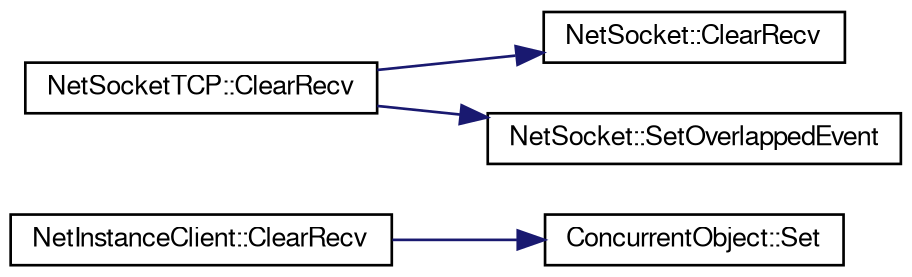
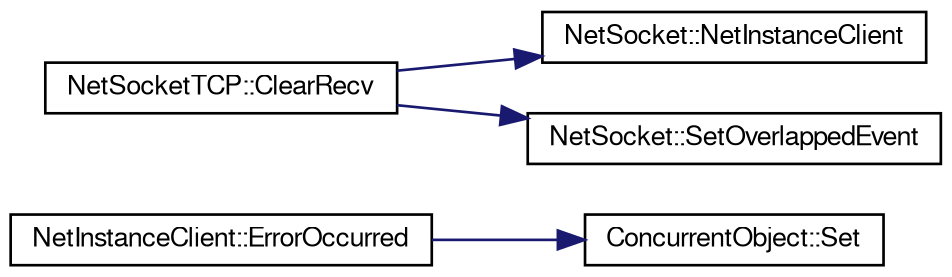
  digraph {
    rankdir=LR
    node [color=black fillcolor=white fontname=FreeSans fontsize=10 shape=record style=filled]
    edge [color=midnightblue fontname=FreeSans fontsize=10 labelfontname=FreeSans labelfontsize=10 style=solid]
-   n1 [height=0.2 label="NetInstanceClient::ClearRecv" width=0.4]
+   n1 [height=0.2 label="NetInstanceClient::ErrorOccurred" width=0.4]
    n2 [height=0.2 label="ConcurrentObject::Set" width=0.4]
    n3 [height=0.2 label="NetSocketTCP::ClearRecv" width=0.4]
-   n4 [height=0.2 label="NetSocket::ClearRecv" width=0.4]
+   n4 [height=0.2 label="NetSocket::NetInstanceClient" width=0.4]
    n5 [height=0.2 label="NetSocket::SetOverlappedEvent" width=0.4]
    n1 -> n2
    n3 -> n4
    n3 -> n5
  }
